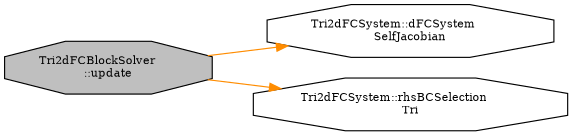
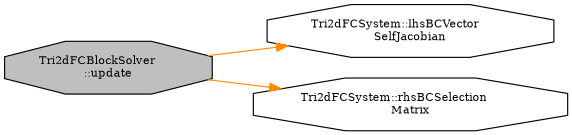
  digraph {
    fontname="DejaVu Serif"
    rankdir=LR
    node [color=black fillcolor=white fontname="DejaVu Serif" fontsize=10 shape=octagon style=filled]
    edge [color=darkorange fontname="DejaVu Serif" fontsize=10 labelfontname=Helvetica labelfontsize=10 style=solid]
    n1 [fillcolor=grey75 fontcolor=black height=0.2 label="Tri2dFCBlockSolver\l::update" width=0.4]
-   n2 [height=0.2 label="Tri2dFCSystem::dFCSystem\lSelfJacobian" width=0.4]
-   n3 [height=0.2 label="Tri2dFCSystem::rhsBCSelection\lTri" width=0.4]
+   n2 [height=0.2 label="Tri2dFCSystem::lhsBCVector\lSelfJacobian" width=0.4]
+   n3 [height=0.2 label="Tri2dFCSystem::rhsBCSelection\lMatrix" width=0.4]
    n1 -> n2
    n1 -> n3
  }
